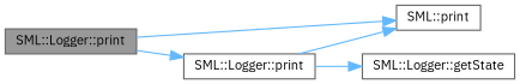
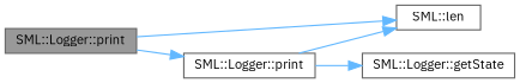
  digraph {
    rankdir=LR
    fontname="IBM Plex Sans"
    node [color=grey40 fillcolor=white fontname="IBM Plex Sans" fontsize=10 shape=box style=filled]
    edge [color=steelblue1 fontname="IBM Plex Sans" fontsize=10 labelfontname=Helvetica labelfontsize=10 style=solid]
    n1 [color=gray40 fillcolor=grey60 fontcolor=black height=0.2 label="SML::Logger::print" width=0.4]
-   n2 [height=0.2 label="SML::print" width=0.4]
+   n2 [height=0.2 label="SML::len" width=0.4]
    n3 [height=0.2 label="SML::Logger::print" width=0.4]
    n4 [height=0.2 label="SML::Logger::getState" width=0.4]
    n1 -> n2
    n1 -> n3
    n3 -> n2
    n3 -> n4
  }
